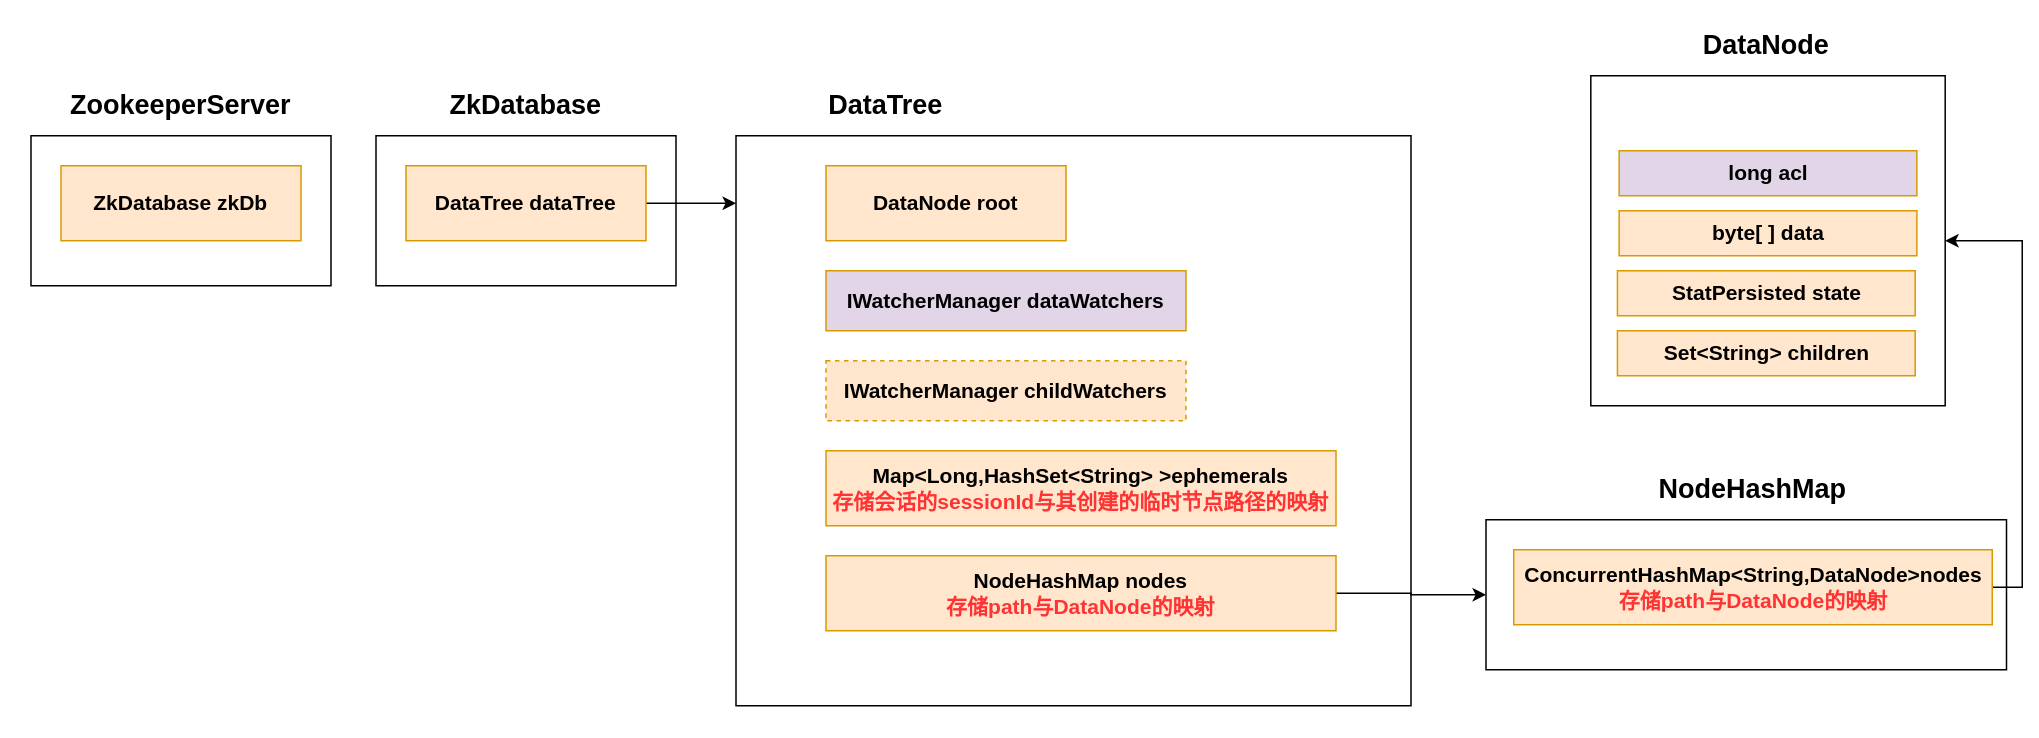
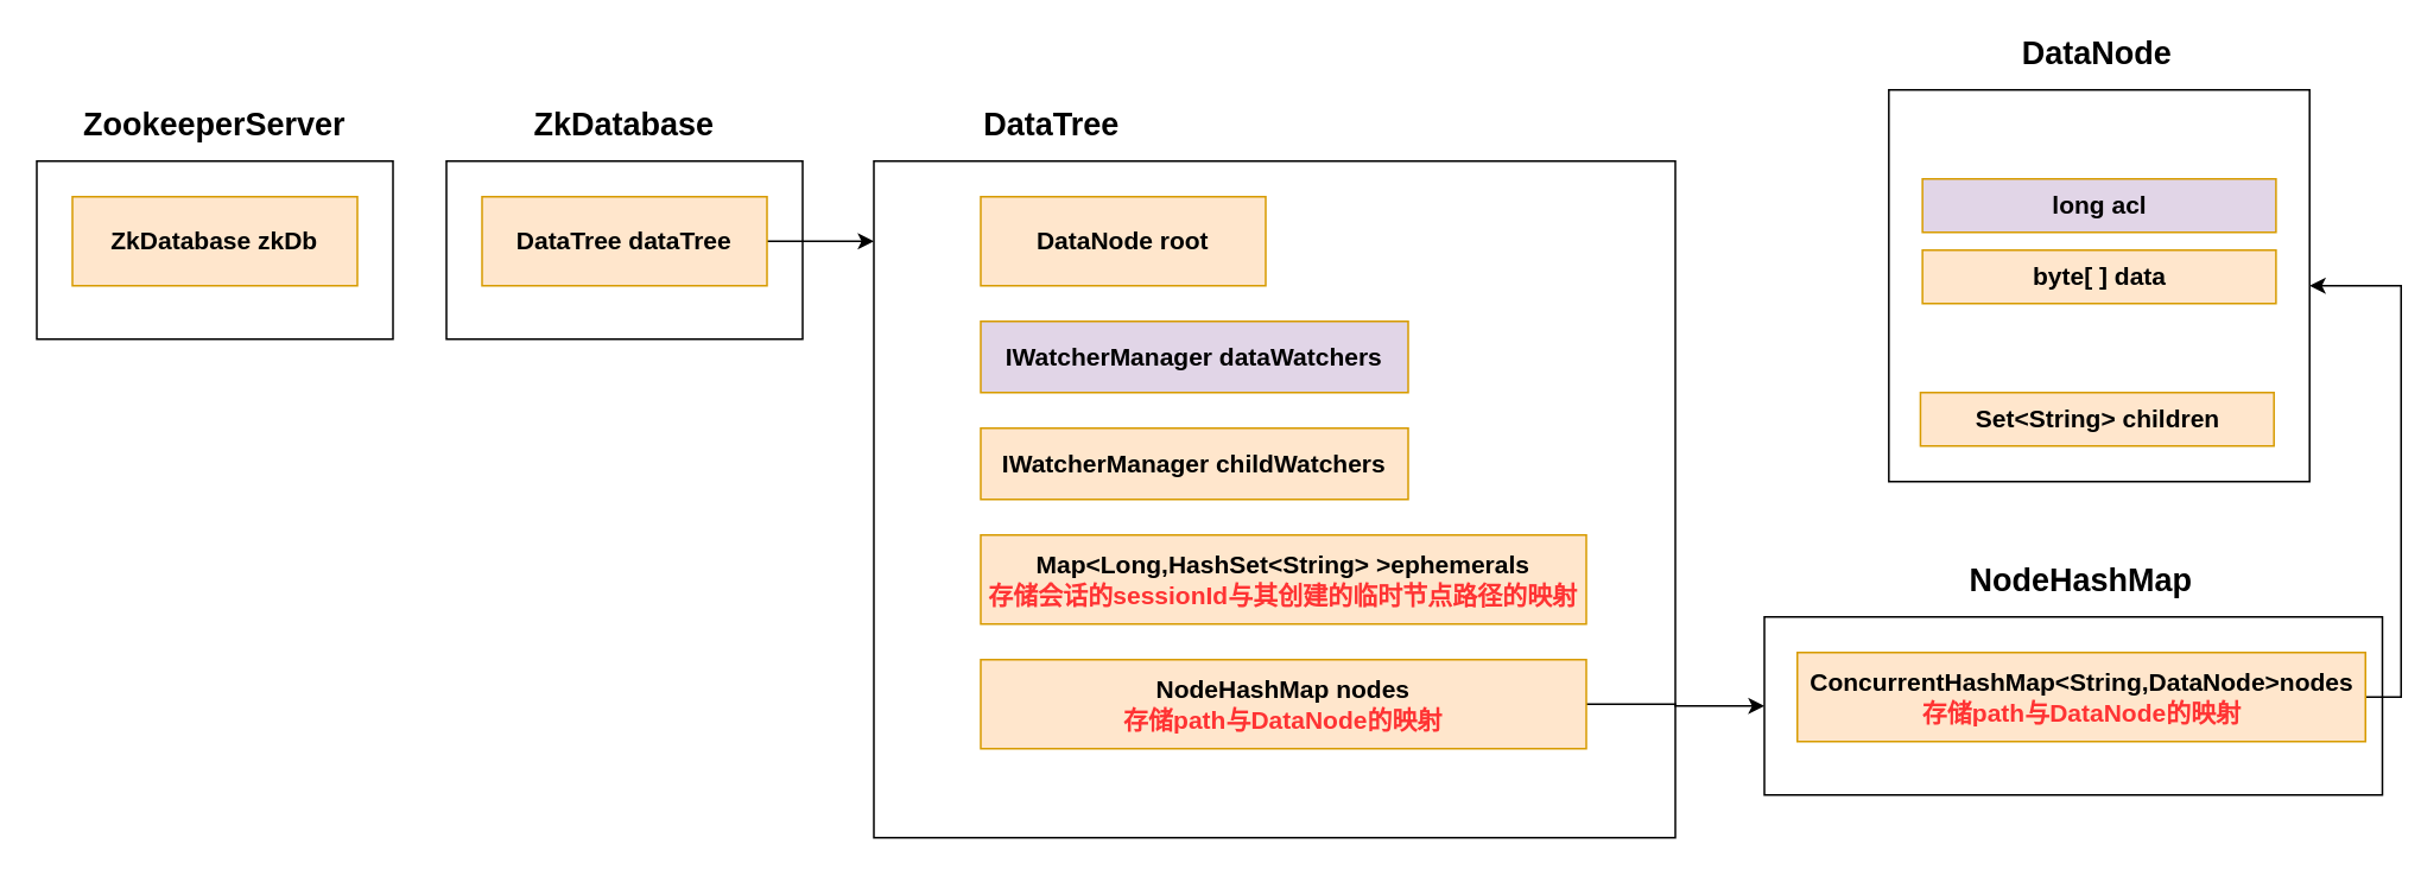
  <mxCell id="0" />
  <mxCell id="1" parent="0" />
  <mxCell id="2" value="" style="rounded=0;whiteSpace=wrap;html=1;" parent="1" vertex="1"><mxGeometry x="20" y="90" width="200" height="100" as="geometry" /></mxCell>
  <mxCell id="3" value="&lt;b&gt;&lt;font style=&quot;font-size: 18px&quot;&gt;ZookeeperServer&lt;/font&gt;&lt;/b&gt;" style="text;html=1;strokeColor=none;fillColor=none;align=center;verticalAlign=middle;whiteSpace=wrap;rounded=0;" parent="1" vertex="1"><mxGeometry x="100" y="60" width="40" height="20" as="geometry" /></mxCell>
  <mxCell id="4" value="&lt;b&gt;&lt;font style=&quot;font-size: 14px&quot;&gt;ZkDatabase zkDb&lt;/font&gt;&lt;/b&gt;" style="rounded=0;whiteSpace=wrap;html=1;fillColor=#ffe6cc;strokeColor=#d79b00;" parent="1" vertex="1"><mxGeometry x="40" y="110" width="160" height="50" as="geometry" /></mxCell>
  <mxCell id="5" value="" style="rounded=0;whiteSpace=wrap;html=1;" parent="1" vertex="1"><mxGeometry x="250" y="90" width="200" height="100" as="geometry" /></mxCell>
  <mxCell id="6" value="&lt;b&gt;&lt;font style=&quot;font-size: 18px&quot;&gt;ZkDatabase&lt;/font&gt;&lt;/b&gt;" style="text;html=1;strokeColor=none;fillColor=none;align=center;verticalAlign=middle;whiteSpace=wrap;rounded=0;" parent="1" vertex="1"><mxGeometry x="330" y="60" width="40" height="20" as="geometry" /></mxCell>
  <mxCell id="7" style="edgeStyle=orthogonalEdgeStyle;rounded=0;orthogonalLoop=1;jettySize=auto;html=1;exitX=1;exitY=0.5;exitDx=0;exitDy=0;" parent="1" source="8" edge="1"><mxGeometry relative="1" as="geometry"><mxPoint x="490" y="135" as="targetPoint" /></mxGeometry></mxCell>
  <mxCell id="8" value="&lt;b&gt;&lt;font style=&quot;font-size: 14px&quot;&gt;DataTree dataTree&lt;/font&gt;&lt;/b&gt;" style="rounded=0;whiteSpace=wrap;html=1;fillColor=#ffe6cc;strokeColor=#d79b00;" parent="1" vertex="1"><mxGeometry x="270" y="110" width="160" height="50" as="geometry" /></mxCell>
  <mxCell id="9" value="" style="rounded=0;whiteSpace=wrap;html=1;" parent="1" vertex="1"><mxGeometry x="490" y="90" width="450" height="380" as="geometry" /></mxCell>
  <mxCell id="10" value="&lt;b&gt;&lt;font style=&quot;font-size: 18px&quot;&gt;DataTree&lt;/font&gt;&lt;/b&gt;" style="text;html=1;strokeColor=none;fillColor=none;align=center;verticalAlign=middle;whiteSpace=wrap;rounded=0;" parent="1" vertex="1"><mxGeometry x="570" y="60" width="40" height="20" as="geometry" /></mxCell>
  <mxCell id="11" value="&lt;b&gt;&lt;font style=&quot;font-size: 14px&quot;&gt;DataNode root&lt;/font&gt;&lt;/b&gt;" style="rounded=0;whiteSpace=wrap;html=1;fillColor=#ffe6cc;strokeColor=#d79b00;" parent="1" vertex="1"><mxGeometry x="550" y="110" width="160" height="50" as="geometry" /></mxCell>
  <mxCell id="12" value="&lt;b&gt;&lt;font style=&quot;font-size: 14px&quot;&gt;IWatcherManager dataWatchers&lt;/font&gt;&lt;/b&gt;" style="rounded=0;whiteSpace=wrap;html=1;fillColor=#e1d5e7;strokeColor=#d79b00;" parent="1" vertex="1"><mxGeometry x="550" y="180" width="240" height="40" as="geometry" /></mxCell>
- <mxCell id="13" value="&lt;b&gt;&lt;font style=&quot;font-size: 14px&quot;&gt;IWatcherManager childWatchers&lt;/font&gt;&lt;/b&gt;" style="rounded=0;whiteSpace=wrap;html=1;fillColor=#ffe6cc;strokeColor=#d79b00;dashed=1;" parent="1" vertex="1"><mxGeometry x="550" y="240" width="240" height="40" as="geometry" /></mxCell>
+ <mxCell id="13" value="&lt;b&gt;&lt;font style=&quot;font-size: 14px&quot;&gt;IWatcherManager childWatchers&lt;/font&gt;&lt;/b&gt;" style="rounded=0;whiteSpace=wrap;html=1;fillColor=#ffe6cc;strokeColor=#d79b00;" parent="1" vertex="1"><mxGeometry x="550" y="240" width="240" height="40" as="geometry" /></mxCell>
  <mxCell id="14" value="&lt;b&gt;&lt;font style=&quot;font-size: 14px&quot;&gt;Map&amp;lt;Long,HashSet&amp;lt;String&amp;gt; &amp;gt;ephemerals&lt;br&gt;&lt;font color=&quot;#ff3333&quot;&gt;存储会话的sessionId与其创建的临时节点路径的映射&lt;/font&gt;&lt;br&gt;&lt;/font&gt;&lt;/b&gt;" style="rounded=0;whiteSpace=wrap;html=1;fillColor=#ffe6cc;strokeColor=#d79b00;" parent="1" vertex="1"><mxGeometry x="550" y="300" width="340" height="50" as="geometry" /></mxCell>
  <mxCell id="15" style="edgeStyle=orthogonalEdgeStyle;rounded=0;orthogonalLoop=1;jettySize=auto;html=1;exitX=1;exitY=0.5;exitDx=0;exitDy=0;entryX=0;entryY=0.5;entryDx=0;entryDy=0;" edge="1" parent="1" source="16" target="17"><mxGeometry relative="1" as="geometry" /></mxCell>
  <mxCell id="16" value="&lt;b&gt;&lt;font style=&quot;font-size: 14px&quot;&gt;NodeHashMap nodes&lt;br&gt;&lt;font color=&quot;#ff3333&quot;&gt;存储path与DataNode的映射&lt;/font&gt;&lt;br&gt;&lt;/font&gt;&lt;/b&gt;" style="rounded=0;whiteSpace=wrap;html=1;fillColor=#ffe6cc;strokeColor=#d79b00;" parent="1" vertex="1"><mxGeometry x="550" y="370" width="340" height="50" as="geometry" /></mxCell>
  <mxCell id="17" value="" style="rounded=0;whiteSpace=wrap;html=1;" parent="1" vertex="1"><mxGeometry x="990" y="346" width="347" height="100" as="geometry" /></mxCell>
  <mxCell id="18" value="&lt;b&gt;&lt;font style=&quot;font-size: 18px&quot;&gt;NodeHashMap&lt;/font&gt;&lt;/b&gt;" style="text;html=1;strokeColor=none;fillColor=none;align=center;verticalAlign=middle;whiteSpace=wrap;rounded=0;" parent="1" vertex="1"><mxGeometry x="1148" y="316" width="40" height="20" as="geometry" /></mxCell>
  <mxCell id="19" style="edgeStyle=orthogonalEdgeStyle;rounded=0;orthogonalLoop=1;jettySize=auto;html=1;exitX=1;exitY=0.5;exitDx=0;exitDy=0;entryX=1;entryY=0.5;entryDx=0;entryDy=0;" edge="1" parent="1" source="20" target="21"><mxGeometry relative="1" as="geometry" /></mxCell>
  <mxCell id="20" value="&lt;b&gt;&lt;font style=&quot;font-size: 14px&quot;&gt;ConcurrentHashMap&amp;lt;String,DataNode&amp;gt;nodes&lt;br&gt;&lt;font color=&quot;#ff3333&quot;&gt;存储path与DataNode的映射&lt;/font&gt;&lt;br&gt;&lt;/font&gt;&lt;/b&gt;" style="rounded=0;whiteSpace=wrap;html=1;fillColor=#ffe6cc;strokeColor=#d79b00;" parent="1" vertex="1"><mxGeometry x="1008.5" y="366" width="319" height="50" as="geometry" /></mxCell>
  <mxCell id="21" value="" style="rounded=0;whiteSpace=wrap;html=1;" vertex="1" parent="1"><mxGeometry x="1059.88" y="50" width="236.25" height="220" as="geometry" /></mxCell>
  <mxCell id="22" value="&lt;b&gt;&lt;font style=&quot;font-size: 18px&quot;&gt;DataNode&lt;/font&gt;&lt;/b&gt;" style="text;html=1;strokeColor=none;fillColor=none;align=center;verticalAlign=middle;whiteSpace=wrap;rounded=0;" vertex="1" parent="1"><mxGeometry x="1156.88" y="20" width="40" height="20" as="geometry" /></mxCell>
  <mxCell id="23" value="&lt;b&gt;&lt;font style=&quot;font-size: 14px&quot;&gt;long acl&lt;br&gt;&lt;/font&gt;&lt;/b&gt;" style="rounded=0;whiteSpace=wrap;html=1;fillColor=#e1d5e7;strokeColor=#d79b00;" vertex="1" parent="1"><mxGeometry x="1078.76" y="100" width="198.5" height="30" as="geometry" /></mxCell>
  <mxCell id="24" value="&lt;b&gt;&lt;font style=&quot;font-size: 14px&quot;&gt;byte[ ] data&lt;br&gt;&lt;/font&gt;&lt;/b&gt;" style="rounded=0;whiteSpace=wrap;html=1;fillColor=#ffe6cc;strokeColor=#d79b00;" vertex="1" parent="1"><mxGeometry x="1078.76" y="140" width="198.5" height="30" as="geometry" /></mxCell>
- <mxCell id="25" value="&lt;b&gt;&lt;font style=&quot;font-size: 14px&quot;&gt;StatPersisted state&lt;br&gt;&lt;/font&gt;&lt;/b&gt;" style="rounded=0;whiteSpace=wrap;html=1;fillColor=#ffe6cc;strokeColor=#d79b00;" vertex="1" parent="1"><mxGeometry x="1077.63" y="180" width="198.5" height="30" as="geometry" /></mxCell>
  <mxCell id="26" value="&lt;b&gt;&lt;font style=&quot;font-size: 14px&quot;&gt;Set&amp;lt;String&amp;gt; children&lt;br&gt;&lt;/font&gt;&lt;/b&gt;" style="rounded=0;whiteSpace=wrap;html=1;fillColor=#ffe6cc;strokeColor=#d79b00;" vertex="1" parent="1"><mxGeometry x="1077.63" y="220" width="198.5" height="30" as="geometry" /></mxCell>
